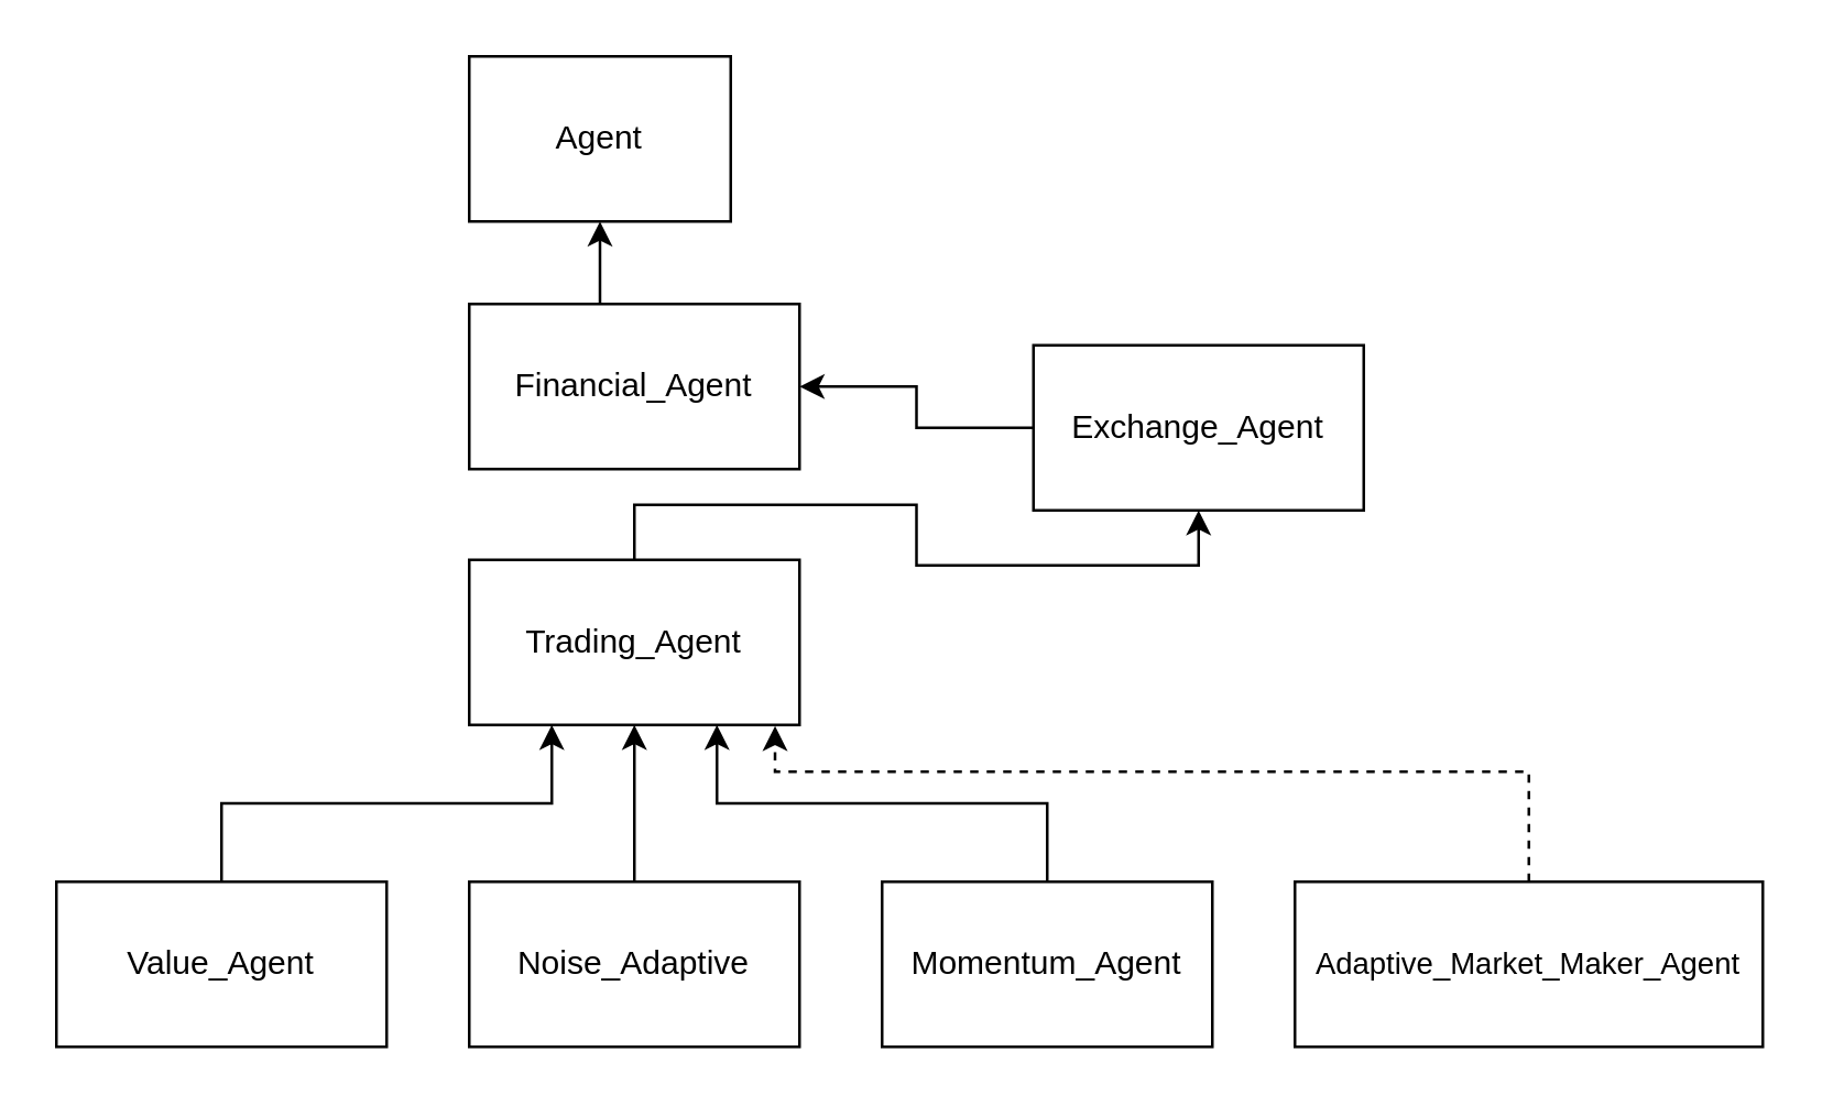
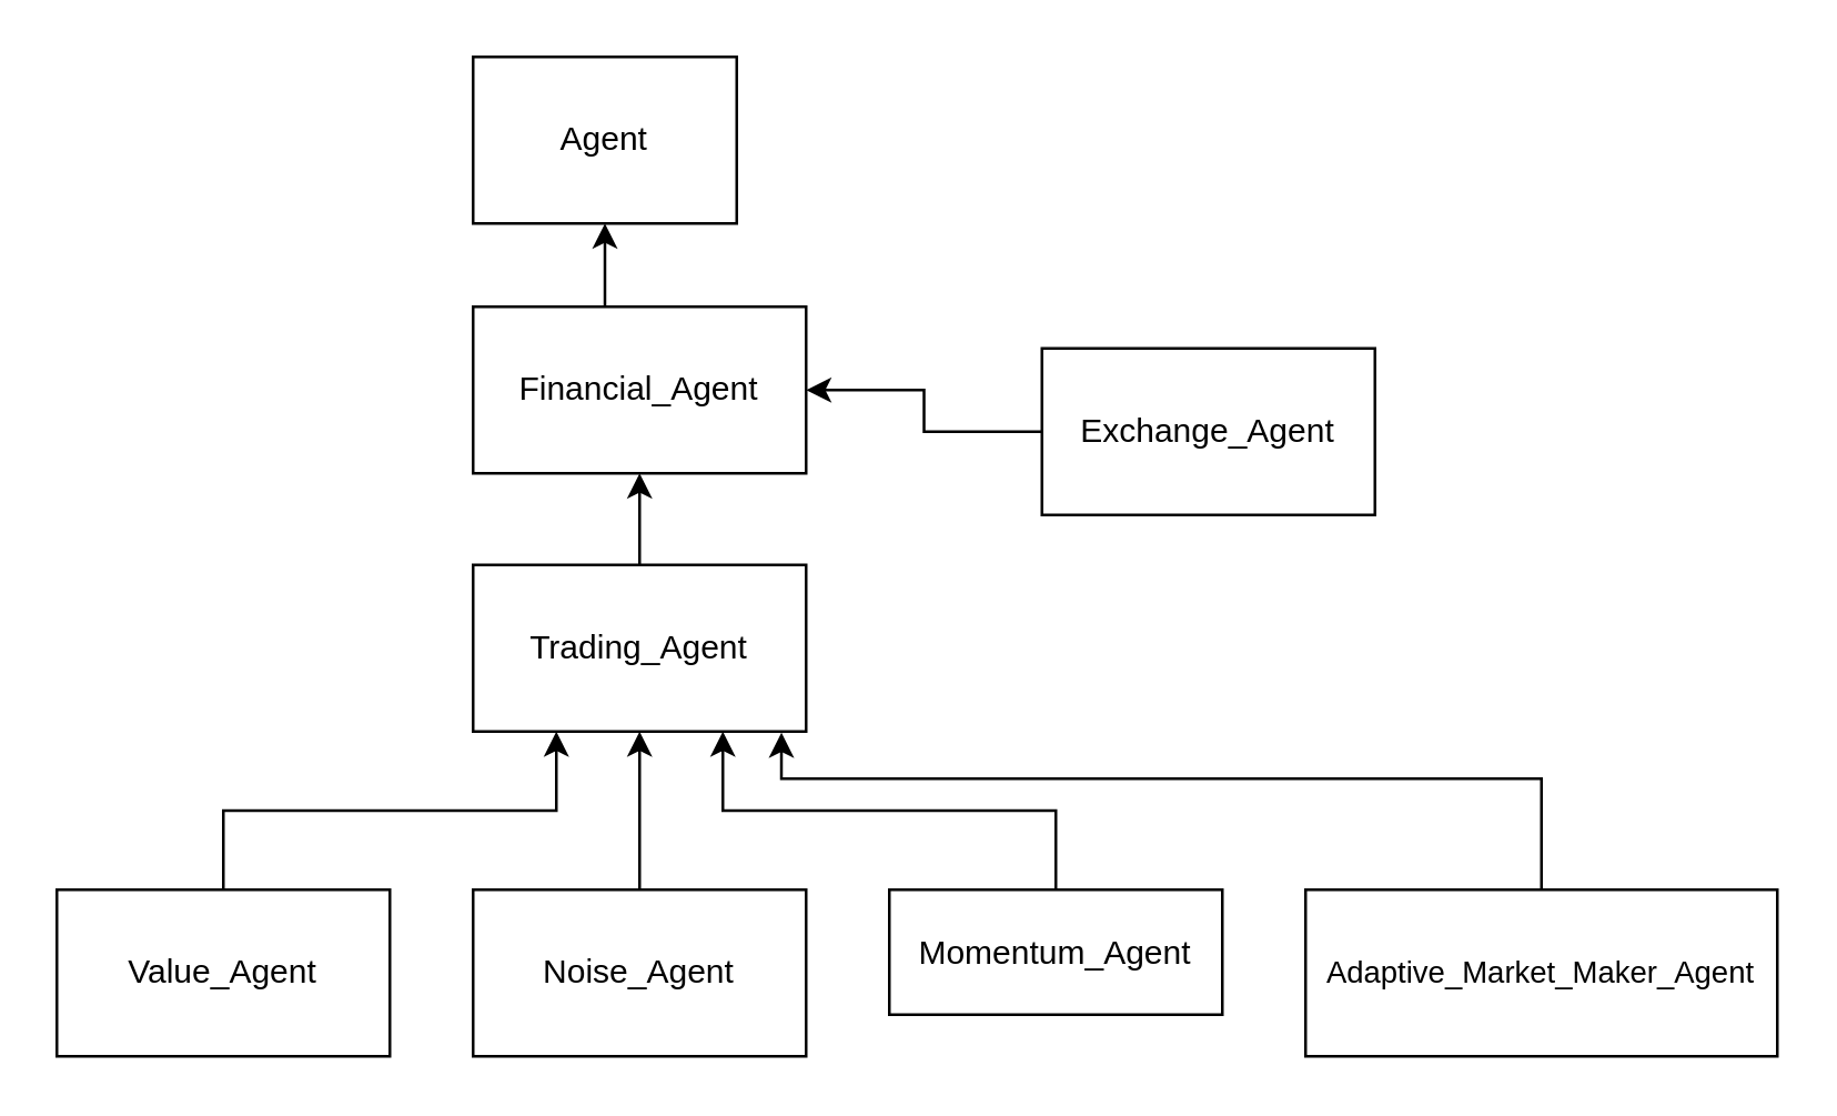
  <mxCell id="0" />
  <mxCell id="1" parent="0" />
  <mxCell id="2" value="Agent" style="rounded=0;whiteSpace=wrap;html=1;" vertex="1" parent="1"><mxGeometry x="170" y="20" width="95" height="60" as="geometry" /></mxCell>
  <mxCell id="3" style="edgeStyle=orthogonalEdgeStyle;rounded=0;orthogonalLoop=1;jettySize=auto;html=1;exitX=0.5;exitY=0;exitDx=0;exitDy=0;entryX=0.5;entryY=1;entryDx=0;entryDy=0;fontSize=11;" edge="1" parent="1" source="4" target="2"><mxGeometry relative="1" as="geometry" /></mxCell>
  <mxCell id="4" value="Financial_Agent" style="rounded=0;whiteSpace=wrap;html=1;" vertex="1" parent="1"><mxGeometry x="170" y="110" width="120" height="60" as="geometry" /></mxCell>
- <mxCell id="5" style="edgeStyle=orthogonalEdgeStyle;rounded=0;orthogonalLoop=1;jettySize=auto;html=1;exitX=0.5;exitY=0;exitDx=0;exitDy=0;fontSize=11;" edge="1" parent="1" source="6" target="12"><mxGeometry relative="1" as="geometry" /></mxCell>
+ <mxCell id="5" style="edgeStyle=orthogonalEdgeStyle;rounded=0;orthogonalLoop=1;jettySize=auto;html=1;exitX=0.5;exitY=0;exitDx=0;exitDy=0;entryX=0.5;entryY=1;entryDx=0;entryDy=0;fontSize=11;" edge="1" parent="1" source="6" target="4"><mxGeometry relative="1" as="geometry" /></mxCell>
  <mxCell id="6" value="Trading_Agent" style="rounded=0;whiteSpace=wrap;html=1;" vertex="1" parent="1"><mxGeometry x="170" y="203" width="120" height="60" as="geometry" /></mxCell>
  <mxCell id="7" style="edgeStyle=orthogonalEdgeStyle;rounded=0;orthogonalLoop=1;jettySize=auto;html=1;exitX=0.5;exitY=0;exitDx=0;exitDy=0;entryX=0.25;entryY=1;entryDx=0;entryDy=0;fontSize=11;" edge="1" parent="1" source="8" target="6"><mxGeometry relative="1" as="geometry" /></mxCell>
  <mxCell id="8" value="Value_Agent" style="rounded=0;whiteSpace=wrap;html=1;" vertex="1" parent="1"><mxGeometry x="20" y="320" width="120" height="60" as="geometry" /></mxCell>
  <mxCell id="9" style="edgeStyle=orthogonalEdgeStyle;rounded=0;orthogonalLoop=1;jettySize=auto;html=1;exitX=0.5;exitY=0;exitDx=0;exitDy=0;entryX=0.5;entryY=1;entryDx=0;entryDy=0;fontSize=11;" edge="1" parent="1" source="10" target="6"><mxGeometry relative="1" as="geometry"><Array as="points"><mxPoint x="230" y="300" /><mxPoint x="230" y="300" /></Array></mxGeometry></mxCell>
- <mxCell id="10" value="Noise_Adaptive" style="rounded=0;whiteSpace=wrap;html=1;" vertex="1" parent="1"><mxGeometry x="170" y="320" width="120" height="60" as="geometry" /></mxCell>
+ <mxCell id="10" value="Noise_Agent" style="rounded=0;whiteSpace=wrap;html=1;" vertex="1" parent="1"><mxGeometry x="170" y="320" width="120" height="60" as="geometry" /></mxCell>
  <mxCell id="11" style="edgeStyle=orthogonalEdgeStyle;rounded=0;orthogonalLoop=1;jettySize=auto;html=1;exitX=0;exitY=0.5;exitDx=0;exitDy=0;entryX=1;entryY=0.5;entryDx=0;entryDy=0;fontSize=11;" edge="1" parent="1" source="12" target="4"><mxGeometry relative="1" as="geometry" /></mxCell>
  <mxCell id="12" value="Exchange_Agent" style="rounded=0;whiteSpace=wrap;html=1;" vertex="1" parent="1"><mxGeometry x="375" y="125" width="120" height="60" as="geometry" /></mxCell>
  <mxCell id="13" style="edgeStyle=orthogonalEdgeStyle;rounded=0;orthogonalLoop=1;jettySize=auto;html=1;exitX=0.5;exitY=0;exitDx=0;exitDy=0;fontSize=11;entryX=0.75;entryY=1;entryDx=0;entryDy=0;" edge="1" parent="1" source="14" target="6"><mxGeometry relative="1" as="geometry"><mxPoint x="260" y="270" as="targetPoint" /></mxGeometry></mxCell>
- <mxCell id="14" value="Momentum_Agent" style="rounded=0;whiteSpace=wrap;html=1;" vertex="1" parent="1"><mxGeometry x="320" y="320" width="120" height="60" as="geometry" /></mxCell>
- <mxCell id="15" style="edgeStyle=orthogonalEdgeStyle;rounded=0;orthogonalLoop=1;jettySize=auto;html=1;exitX=0.5;exitY=0;exitDx=0;exitDy=0;entryX=0.926;entryY=1.006;entryDx=0;entryDy=0;entryPerimeter=0;fontSize=11;dashed=1;" edge="1" parent="1" source="16" target="6"><mxGeometry relative="1" as="geometry"><Array as="points"><mxPoint x="555" y="280" /><mxPoint x="281" y="280" /></Array></mxGeometry></mxCell>
+ <mxCell id="14" value="Momentum_Agent" style="rounded=0;whiteSpace=wrap;html=1;" vertex="1" parent="1"><mxGeometry x="320" y="320" width="120" height="45" as="geometry" /></mxCell>
+ <mxCell id="15" style="edgeStyle=orthogonalEdgeStyle;rounded=0;orthogonalLoop=1;jettySize=auto;html=1;exitX=0.5;exitY=0;exitDx=0;exitDy=0;entryX=0.926;entryY=1.006;entryDx=0;entryDy=0;entryPerimeter=0;fontSize=11;" edge="1" parent="1" source="16" target="6"><mxGeometry relative="1" as="geometry"><Array as="points"><mxPoint x="555" y="280" /><mxPoint x="281" y="280" /></Array></mxGeometry></mxCell>
  <mxCell id="16" value="Adaptive_Market_Maker_Agent" style="rounded=0;whiteSpace=wrap;html=1;fontSize=11;" vertex="1" parent="1"><mxGeometry x="470" y="320" width="170" height="60" as="geometry" /></mxCell>
